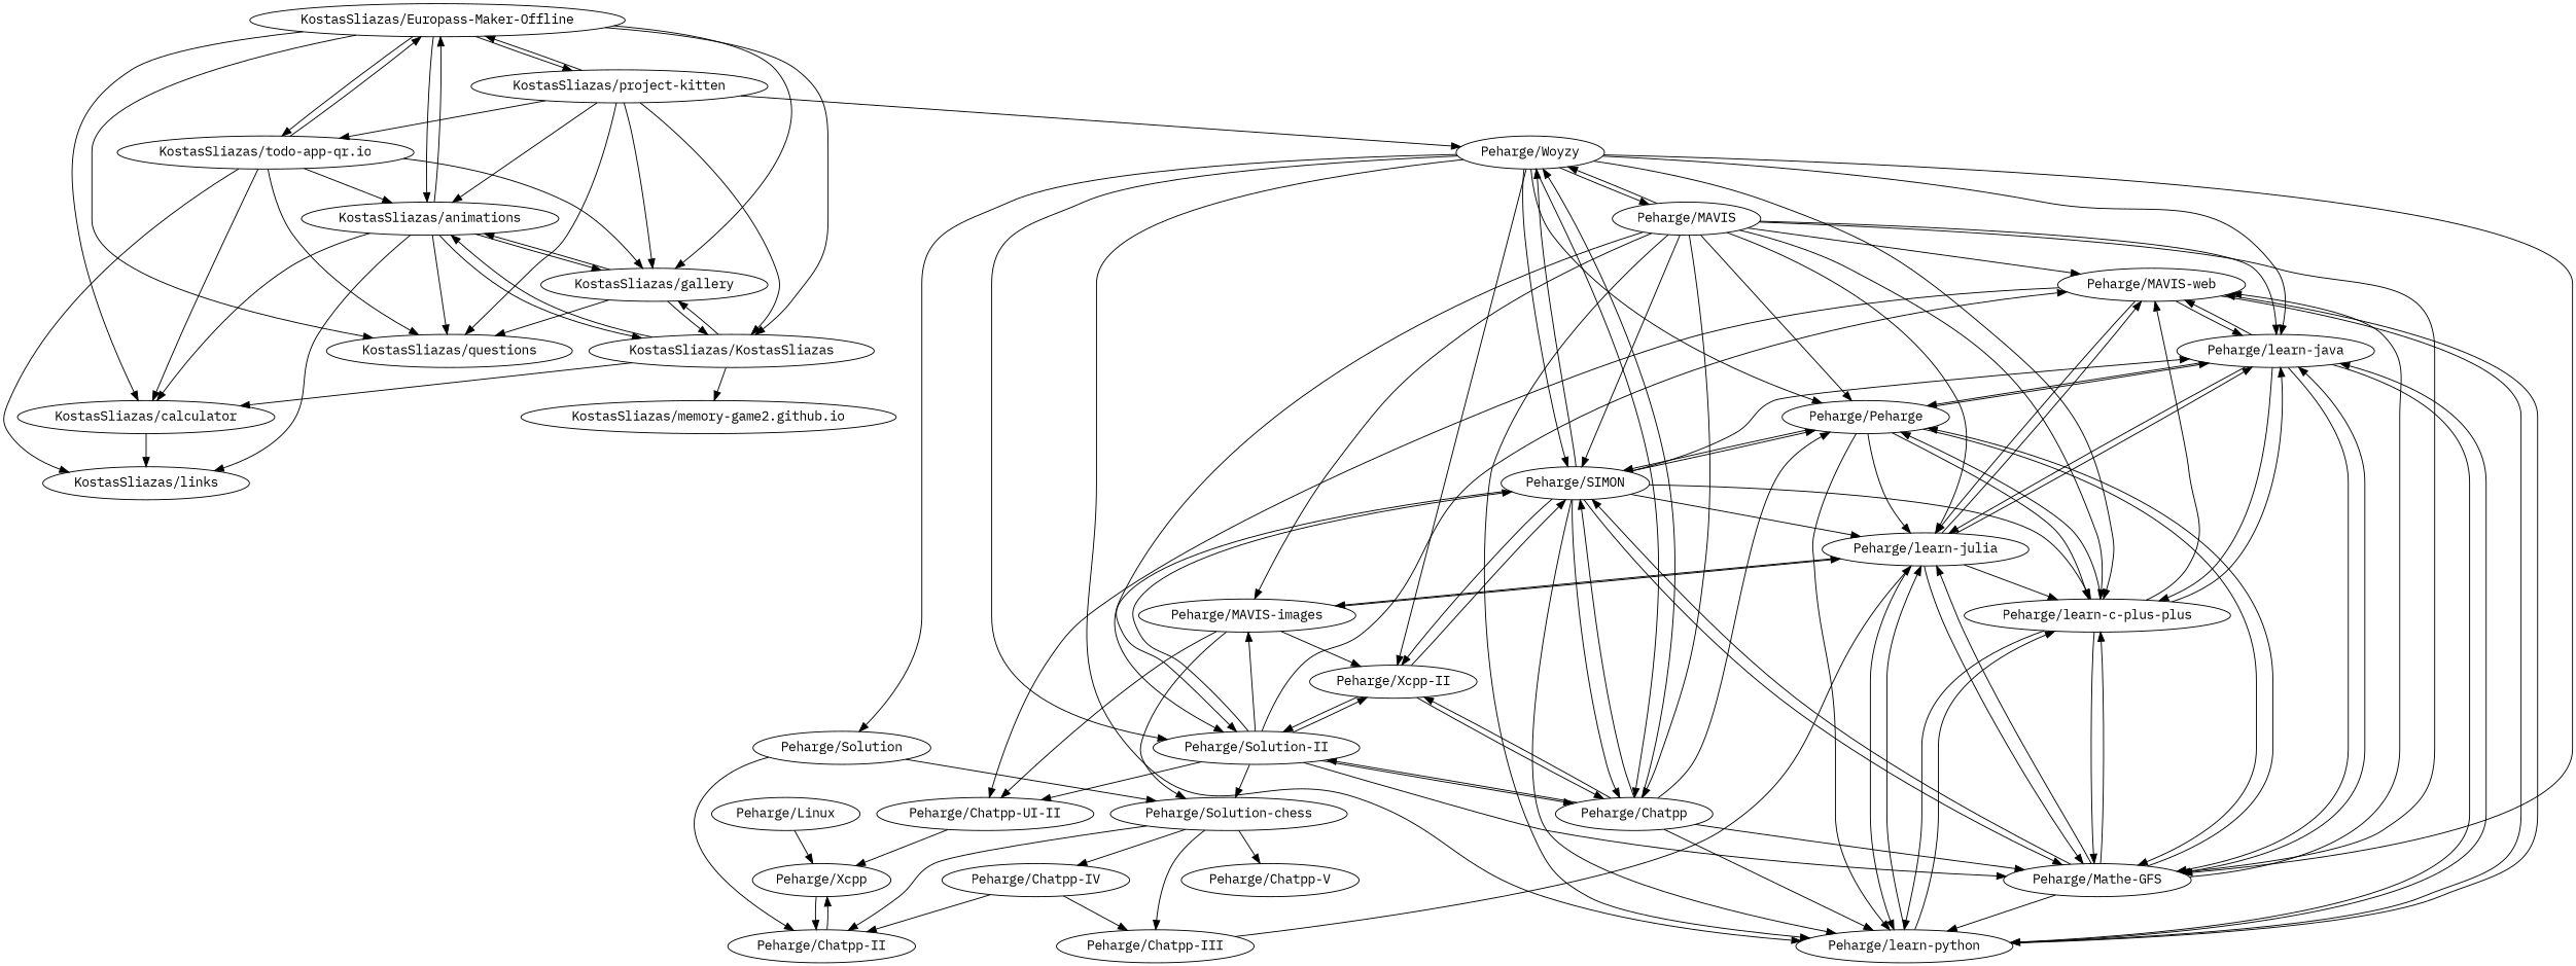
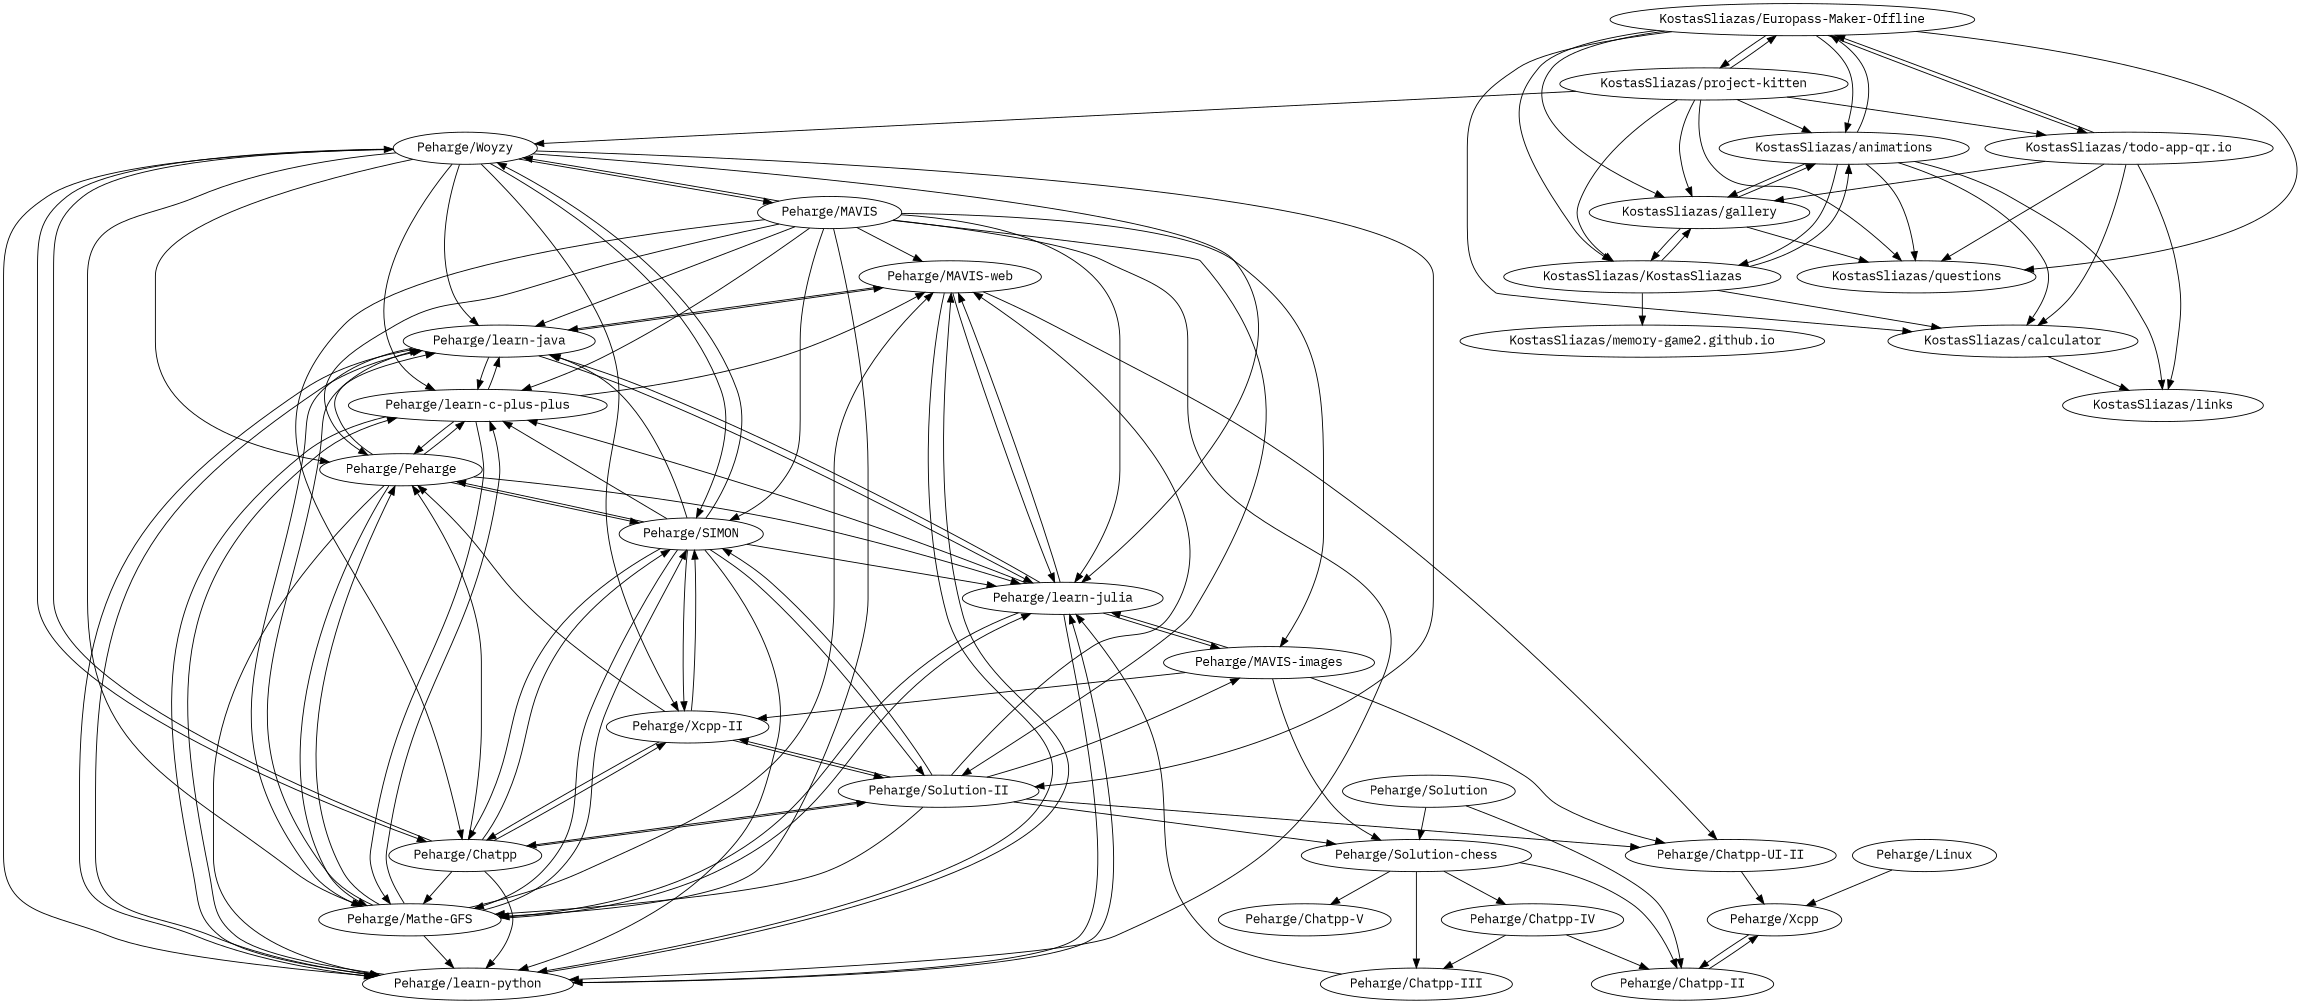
  digraph {
    fontname="IBM Plex Mono"
    node [fontname="IBM Plex Mono"]
    edge [fontname="IBM Plex Mono"]
    "KostasSliazas/Europass-Maker-Offline" [l="3.981,44.319"]
    "KostasSliazas/animations" [l="3.967,44.321"]
    "KostasSliazas/gallery" [l="3.974,44.312"]
    "KostasSliazas/KostasSliazas" [l="3.981,44.329"]
    "KostasSliazas/todo-app-qr.io" [l="3.959,44.313"]
    "KostasSliazas/questions" [l="3.968,44.303"]
    "KostasSliazas/project-kitten" [l="3.993,44.307"]
    "KostasSliazas/calculator" [l="3.96,44.331"]
    "KostasSliazas/links" [l="3.944,44.325"]
    "KostasSliazas/memory-game2.github.io" [l="3.985,44.347"]
    "Peharge/Woyzy" [l="4.036,44.28"]
    "Peharge/MAVIS" [l="4.046,44.272"]
    "Peharge/SIMON" [l="4.058,44.273"]
    "Peharge/Chatpp" [l="4.052,44.283"]
    "Peharge/Peharge" [l="4.031,44.269"]
    "Peharge/Solution-II" [l="4.072,44.271"]
    "Peharge/Xcpp-II" [l="4.066,44.285"]
    "Peharge/learn-c-plus-plus" [l="4.044,44.255"]
    "Peharge/learn-java" [l="4.034,44.258"]
    "Peharge/Mathe-GFS" [l="4.048,44.265"]
    "Peharge/learn-python" [l="4.039,44.265"]
    "Peharge/learn-julia" [l="4.058,44.262"]
    "Peharge/MAVIS-images" [l="4.078,44.258"]
    "Peharge/MAVIS-web" [l="4.058,44.254"]
    "Peharge/Solution-chess" [l="4.103,44.25"]
    "Peharge/Chatpp-UI-II" [l="4.092,44.265"]
    "Peharge/Chatpp-II" [l="4.123,44.258"]
    "Peharge/Chatpp-III" [l="4.116,44.233"]
    "Peharge/Chatpp-V" [l="4.097,44.233"]
    "Peharge/Chatpp-IV" [l="4.122,44.244"]
    "Peharge/Xcpp" [l="4.12,44.271"]
    "Peharge/Solution" [l="4.133,44.249"]
    "Peharge/Linux" [l="4.141,44.279"]
    "KostasSliazas/Europass-Maker-Offline" -> "KostasSliazas/animations"
    "KostasSliazas/Europass-Maker-Offline" -> "KostasSliazas/gallery"
    "KostasSliazas/Europass-Maker-Offline" -> "KostasSliazas/KostasSliazas"
    "KostasSliazas/Europass-Maker-Offline" -> "KostasSliazas/todo-app-qr.io"
    "KostasSliazas/Europass-Maker-Offline" -> "KostasSliazas/questions"
    "KostasSliazas/Europass-Maker-Offline" -> "KostasSliazas/project-kitten"
    "KostasSliazas/Europass-Maker-Offline" -> "KostasSliazas/calculator"
    "KostasSliazas/animations" -> "KostasSliazas/Europass-Maker-Offline"
    "KostasSliazas/animations" -> "KostasSliazas/gallery"
    "KostasSliazas/animations" -> "KostasSliazas/KostasSliazas"
    "KostasSliazas/animations" -> "KostasSliazas/questions"
    "KostasSliazas/animations" -> "KostasSliazas/calculator"
    "KostasSliazas/animations" -> "KostasSliazas/links"
    "KostasSliazas/gallery" -> "KostasSliazas/animations"
    "KostasSliazas/gallery" -> "KostasSliazas/KostasSliazas"
    "KostasSliazas/gallery" -> "KostasSliazas/questions"
    "KostasSliazas/KostasSliazas" -> "KostasSliazas/animations"
    "KostasSliazas/KostasSliazas" -> "KostasSliazas/gallery"
    "KostasSliazas/KostasSliazas" -> "KostasSliazas/calculator"
    "KostasSliazas/KostasSliazas" -> "KostasSliazas/memory-game2.github.io"
    "KostasSliazas/todo-app-qr.io" -> "KostasSliazas/Europass-Maker-Offline"
-   "KostasSliazas/todo-app-qr.io" -> "KostasSliazas/animations"
    "KostasSliazas/todo-app-qr.io" -> "KostasSliazas/gallery"
    "KostasSliazas/todo-app-qr.io" -> "KostasSliazas/questions"
    "KostasSliazas/todo-app-qr.io" -> "KostasSliazas/calculator"
    "KostasSliazas/todo-app-qr.io" -> "KostasSliazas/links"
    "KostasSliazas/project-kitten" -> "KostasSliazas/Europass-Maker-Offline"
    "KostasSliazas/project-kitten" -> "KostasSliazas/animations"
    "KostasSliazas/project-kitten" -> "KostasSliazas/gallery"
    "KostasSliazas/project-kitten" -> "KostasSliazas/KostasSliazas"
    "KostasSliazas/project-kitten" -> "KostasSliazas/todo-app-qr.io"
    "KostasSliazas/project-kitten" -> "KostasSliazas/questions"
    "KostasSliazas/project-kitten" -> "Peharge/Woyzy"
    "KostasSliazas/calculator" -> "KostasSliazas/links"
    "Peharge/Woyzy" -> "Peharge/MAVIS"
    "Peharge/Woyzy" -> "Peharge/SIMON"
    "Peharge/Woyzy" -> "Peharge/Chatpp"
    "Peharge/Woyzy" -> "Peharge/Peharge"
    "Peharge/Woyzy" -> "Peharge/Solution-II"
    "Peharge/Woyzy" -> "Peharge/Xcpp-II"
    "Peharge/Woyzy" -> "Peharge/learn-c-plus-plus"
    "Peharge/Woyzy" -> "Peharge/learn-java"
    "Peharge/Woyzy" -> "Peharge/Mathe-GFS"
    "Peharge/Woyzy" -> "Peharge/learn-python"
-   "Peharge/Woyzy" -> "Peharge/Solution"
+   "Peharge/Woyzy" -> "Peharge/learn-julia"
    "Peharge/MAVIS" -> "Peharge/Woyzy"
    "Peharge/MAVIS" -> "Peharge/SIMON"
    "Peharge/MAVIS" -> "Peharge/Chatpp"
    "Peharge/MAVIS" -> "Peharge/Peharge"
    "Peharge/MAVIS" -> "Peharge/Solution-II"
    "Peharge/MAVIS" -> "Peharge/learn-c-plus-plus"
    "Peharge/MAVIS" -> "Peharge/learn-java"
    "Peharge/MAVIS" -> "Peharge/Mathe-GFS"
    "Peharge/MAVIS" -> "Peharge/learn-python"
    "Peharge/MAVIS" -> "Peharge/learn-julia"
    "Peharge/MAVIS" -> "Peharge/MAVIS-images"
    "Peharge/MAVIS" -> "Peharge/MAVIS-web"
    "Peharge/SIMON" -> "Peharge/Woyzy"
    "Peharge/SIMON" -> "Peharge/Chatpp"
    "Peharge/SIMON" -> "Peharge/Peharge"
    "Peharge/SIMON" -> "Peharge/Solution-II"
    "Peharge/SIMON" -> "Peharge/Xcpp-II"
    "Peharge/SIMON" -> "Peharge/learn-c-plus-plus"
    "Peharge/SIMON" -> "Peharge/learn-java"
    "Peharge/SIMON" -> "Peharge/Mathe-GFS"
    "Peharge/SIMON" -> "Peharge/learn-python"
    "Peharge/SIMON" -> "Peharge/learn-julia"
    "Peharge/Chatpp" -> "Peharge/Woyzy"
    "Peharge/Chatpp" -> "Peharge/SIMON"
    "Peharge/Chatpp" -> "Peharge/Peharge"
    "Peharge/Chatpp" -> "Peharge/Solution-II"
    "Peharge/Chatpp" -> "Peharge/Xcpp-II"
    "Peharge/Chatpp" -> "Peharge/Mathe-GFS"
    "Peharge/Chatpp" -> "Peharge/learn-python"
    "Peharge/Peharge" -> "Peharge/SIMON"
    "Peharge/Peharge" -> "Peharge/learn-c-plus-plus"
    "Peharge/Peharge" -> "Peharge/learn-java"
    "Peharge/Peharge" -> "Peharge/Mathe-GFS"
    "Peharge/Peharge" -> "Peharge/learn-python"
    "Peharge/Peharge" -> "Peharge/learn-julia"
    "Peharge/Solution-II" -> "Peharge/SIMON"
    "Peharge/Solution-II" -> "Peharge/Chatpp"
    "Peharge/Solution-II" -> "Peharge/Xcpp-II"
    "Peharge/Solution-II" -> "Peharge/Mathe-GFS"
    "Peharge/Solution-II" -> "Peharge/MAVIS-images"
    "Peharge/Solution-II" -> "Peharge/MAVIS-web"
    "Peharge/Solution-II" -> "Peharge/Solution-chess"
    "Peharge/Solution-II" -> "Peharge/Chatpp-UI-II"
    "Peharge/Xcpp-II" -> "Peharge/SIMON"
    "Peharge/Xcpp-II" -> "Peharge/Chatpp"
    "Peharge/Xcpp-II" -> "Peharge/Solution-II"
    "Peharge/learn-c-plus-plus" -> "Peharge/Peharge"
    "Peharge/learn-c-plus-plus" -> "Peharge/learn-java"
    "Peharge/learn-c-plus-plus" -> "Peharge/Mathe-GFS"
    "Peharge/learn-c-plus-plus" -> "Peharge/learn-python"
    "Peharge/learn-c-plus-plus" -> "Peharge/MAVIS-web"
-   "Peharge/learn-java" -> "Peharge/Peharge"
+   "Peharge/Xcpp-II" -> "Peharge/Peharge"
    "Peharge/learn-java" -> "Peharge/learn-c-plus-plus"
    "Peharge/learn-java" -> "Peharge/Mathe-GFS"
    "Peharge/learn-java" -> "Peharge/learn-python"
    "Peharge/learn-java" -> "Peharge/learn-julia"
    "Peharge/learn-java" -> "Peharge/MAVIS-web"
    "Peharge/Mathe-GFS" -> "Peharge/SIMON"
    "Peharge/Mathe-GFS" -> "Peharge/Peharge"
    "Peharge/Mathe-GFS" -> "Peharge/learn-c-plus-plus"
    "Peharge/Mathe-GFS" -> "Peharge/learn-java"
    "Peharge/Mathe-GFS" -> "Peharge/learn-python"
    "Peharge/Mathe-GFS" -> "Peharge/learn-julia"
    "Peharge/Mathe-GFS" -> "Peharge/MAVIS-web"
    "Peharge/learn-python" -> "Peharge/learn-c-plus-plus"
    "Peharge/learn-python" -> "Peharge/learn-java"
    "Peharge/learn-python" -> "Peharge/learn-julia"
    "Peharge/learn-python" -> "Peharge/MAVIS-web"
    "Peharge/learn-julia" -> "Peharge/learn-c-plus-plus"
    "Peharge/learn-julia" -> "Peharge/learn-java"
    "Peharge/learn-julia" -> "Peharge/Mathe-GFS"
    "Peharge/learn-julia" -> "Peharge/learn-python"
    "Peharge/learn-julia" -> "Peharge/MAVIS-images"
    "Peharge/learn-julia" -> "Peharge/MAVIS-web"
    "Peharge/MAVIS-images" -> "Peharge/Xcpp-II"
    "Peharge/MAVIS-images" -> "Peharge/learn-julia"
    "Peharge/MAVIS-images" -> "Peharge/Solution-chess"
    "Peharge/MAVIS-images" -> "Peharge/Chatpp-UI-II"
    "Peharge/MAVIS-web" -> "Peharge/learn-java"
    "Peharge/MAVIS-web" -> "Peharge/learn-python"
    "Peharge/MAVIS-web" -> "Peharge/learn-julia"
    "Peharge/MAVIS-web" -> "Peharge/Chatpp-UI-II"
    "Peharge/Solution-chess" -> "Peharge/Chatpp-II"
    "Peharge/Solution-chess" -> "Peharge/Chatpp-III"
    "Peharge/Solution-chess" -> "Peharge/Chatpp-V"
    "Peharge/Solution-chess" -> "Peharge/Chatpp-IV"
    "Peharge/Chatpp-UI-II" -> "Peharge/Xcpp"
    "Peharge/Chatpp-II" -> "Peharge/Xcpp"
    "Peharge/Chatpp-III" -> "Peharge/learn-julia"
    "Peharge/Chatpp-IV" -> "Peharge/Chatpp-II"
    "Peharge/Chatpp-IV" -> "Peharge/Chatpp-III"
    "Peharge/Xcpp" -> "Peharge/Chatpp-II"
    "Peharge/Solution" -> "Peharge/Solution-chess"
    "Peharge/Solution" -> "Peharge/Chatpp-II"
    "Peharge/Linux" -> "Peharge/Xcpp"
  }
